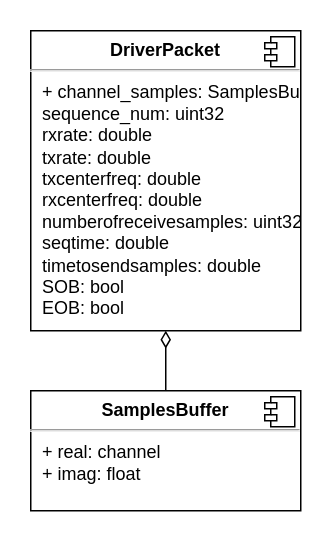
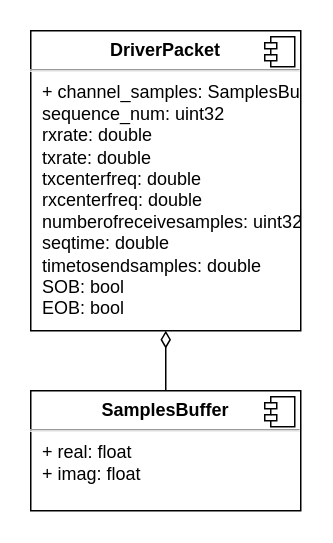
  <mxCell id="0" />
  <mxCell id="1" parent="0" />
  <mxCell id="2" style="edgeStyle=orthogonalEdgeStyle;rounded=0;orthogonalLoop=1;jettySize=auto;html=1;exitX=0.5;exitY=0;exitDx=0;exitDy=0;entryX=0.5;entryY=1;entryDx=0;entryDy=0;endArrow=diamondThin;endFill=0;endSize=9;" edge="1" parent="1" source="3" target="5"><mxGeometry relative="1" as="geometry" /></mxCell>
- <mxCell id="3" value="&lt;p style=&quot;margin: 0px ; margin-top: 6px ; text-align: center&quot;&gt;&lt;b&gt;SamplesBuffer&lt;/b&gt;&lt;br&gt;&lt;/p&gt;&lt;hr&gt;&lt;p style=&quot;margin: 0px ; margin-left: 8px&quot;&gt;+ real: channel&lt;/p&gt;&lt;p style=&quot;margin: 0px ; margin-left: 8px&quot;&gt;+ imag: float&lt;br&gt;&lt;/p&gt;" style="align=left;overflow=fill;html=1;dropTarget=0;" vertex="1" parent="1"><mxGeometry x="20" y="260" width="180" height="80" as="geometry" /></mxCell>
+ <mxCell id="3" value="&lt;p style=&quot;margin: 0px ; margin-top: 6px ; text-align: center&quot;&gt;&lt;b&gt;SamplesBuffer&lt;/b&gt;&lt;br&gt;&lt;/p&gt;&lt;hr&gt;&lt;p style=&quot;margin: 0px ; margin-left: 8px&quot;&gt;+ real: float&lt;/p&gt;&lt;p style=&quot;margin: 0px ; margin-left: 8px&quot;&gt;+ imag: float&lt;br&gt;&lt;/p&gt;" style="align=left;overflow=fill;html=1;dropTarget=0;" vertex="1" parent="1"><mxGeometry x="20" y="260" width="180" height="80" as="geometry" /></mxCell>
  <mxCell id="4" value="" style="shape=component;jettyWidth=8;jettyHeight=4;" vertex="1" parent="3"><mxGeometry x="1" width="20" height="20" relative="1" as="geometry"><mxPoint x="-24" y="4" as="offset" /></mxGeometry></mxCell>
  <mxCell id="5" value="&lt;p style=&quot;margin: 0px ; margin-top: 6px ; text-align: center&quot;&gt;&lt;b&gt;DriverPacket&lt;/b&gt;&lt;br&gt;&lt;/p&gt;&lt;hr&gt;&lt;p style=&quot;margin: 0px ; margin-left: 8px&quot;&gt;+ channel_samples: SamplesBuffer&lt;/p&gt;&lt;p style=&quot;margin: 0px ; margin-left: 8px&quot;&gt;sequence_num: uint32&lt;/p&gt;&lt;p style=&quot;margin: 0px ; margin-left: 8px&quot;&gt;rxrate: double&lt;/p&gt;&lt;p style=&quot;margin: 0px ; margin-left: 8px&quot;&gt;txrate: double&lt;/p&gt;&lt;p style=&quot;margin: 0px ; margin-left: 8px&quot;&gt;txcenterfreq: double&lt;/p&gt;&lt;p style=&quot;margin: 0px ; margin-left: 8px&quot;&gt;rxcenterfreq: double&lt;/p&gt;&lt;p style=&quot;margin: 0px ; margin-left: 8px&quot;&gt;numberofreceivesamples: uint32&lt;/p&gt;&lt;p style=&quot;margin: 0px ; margin-left: 8px&quot;&gt;seqtime: double&lt;/p&gt;&lt;p style=&quot;margin: 0px ; margin-left: 8px&quot;&gt;timetosendsamples: double&lt;/p&gt;&lt;p style=&quot;margin: 0px ; margin-left: 8px&quot;&gt;SOB: bool&lt;/p&gt;&lt;p style=&quot;margin: 0px ; margin-left: 8px&quot;&gt;EOB: bool&lt;br&gt;&lt;/p&gt;" style="align=left;overflow=fill;html=1;dropTarget=0;" vertex="1" parent="1"><mxGeometry x="20" y="20" width="180" height="200" as="geometry" /></mxCell>
  <mxCell id="6" value="" style="shape=component;jettyWidth=8;jettyHeight=4;" vertex="1" parent="5"><mxGeometry x="1" width="20" height="20" relative="1" as="geometry"><mxPoint x="-24" y="4" as="offset" /></mxGeometry></mxCell>
